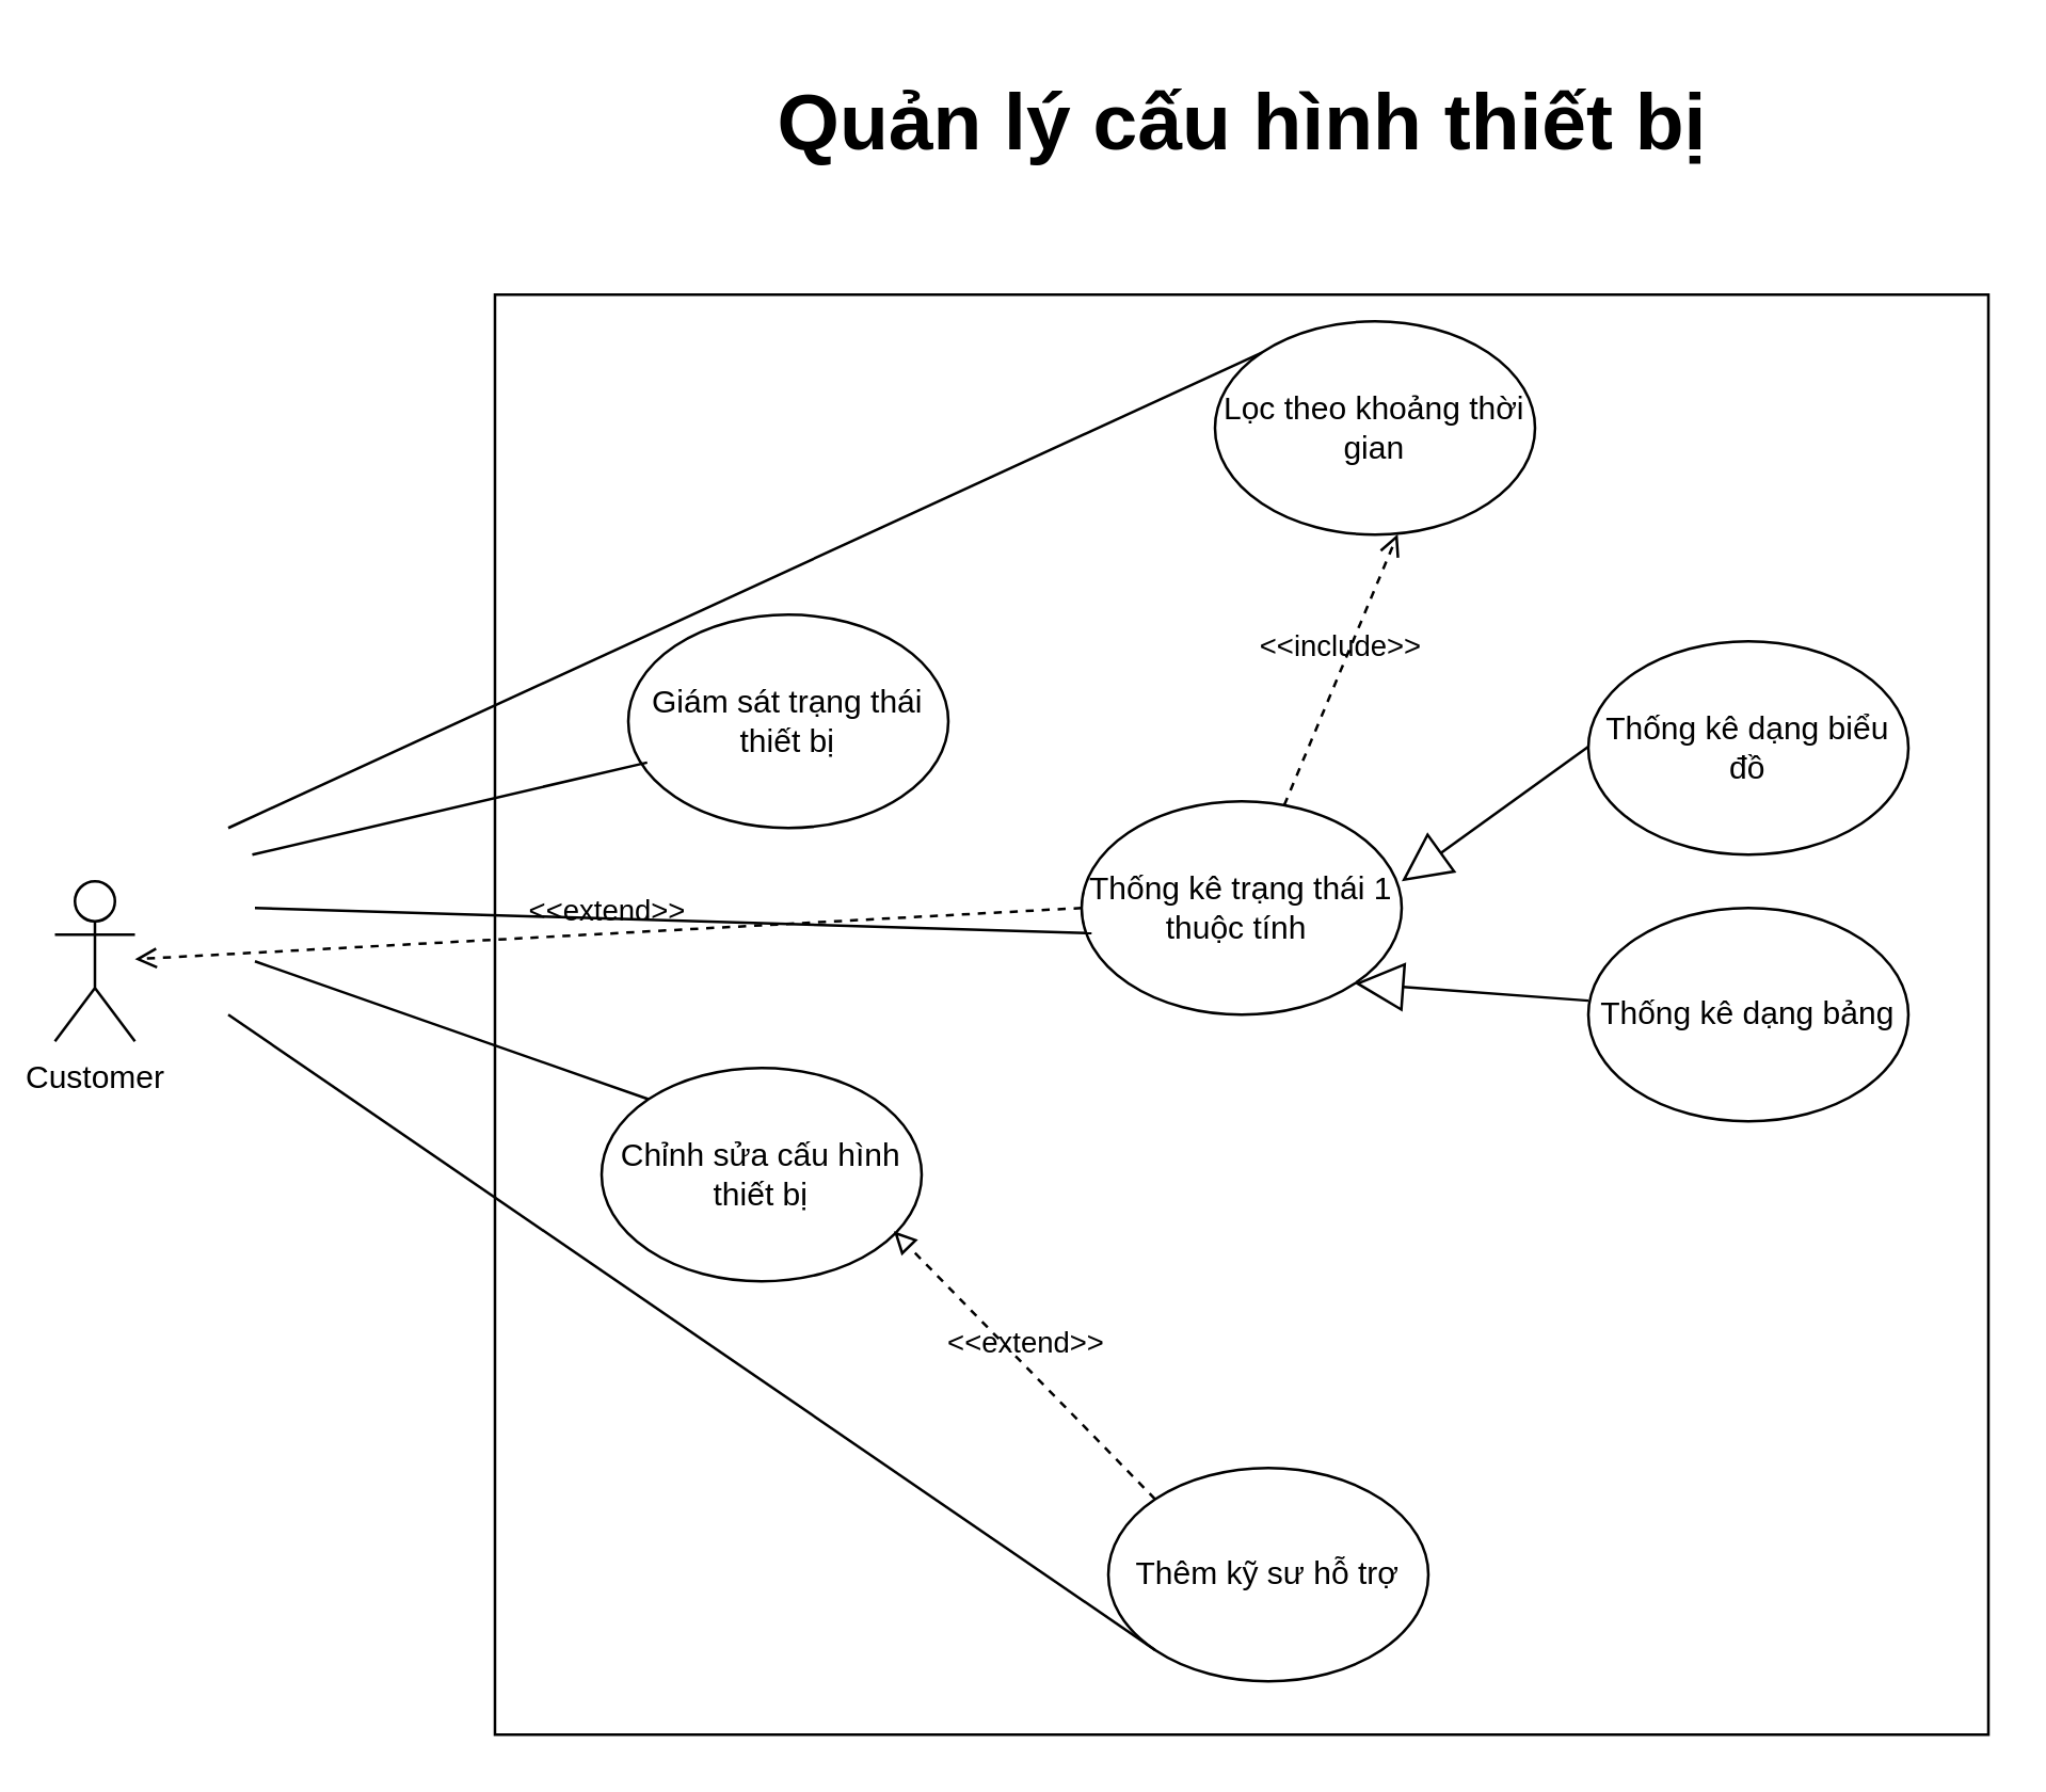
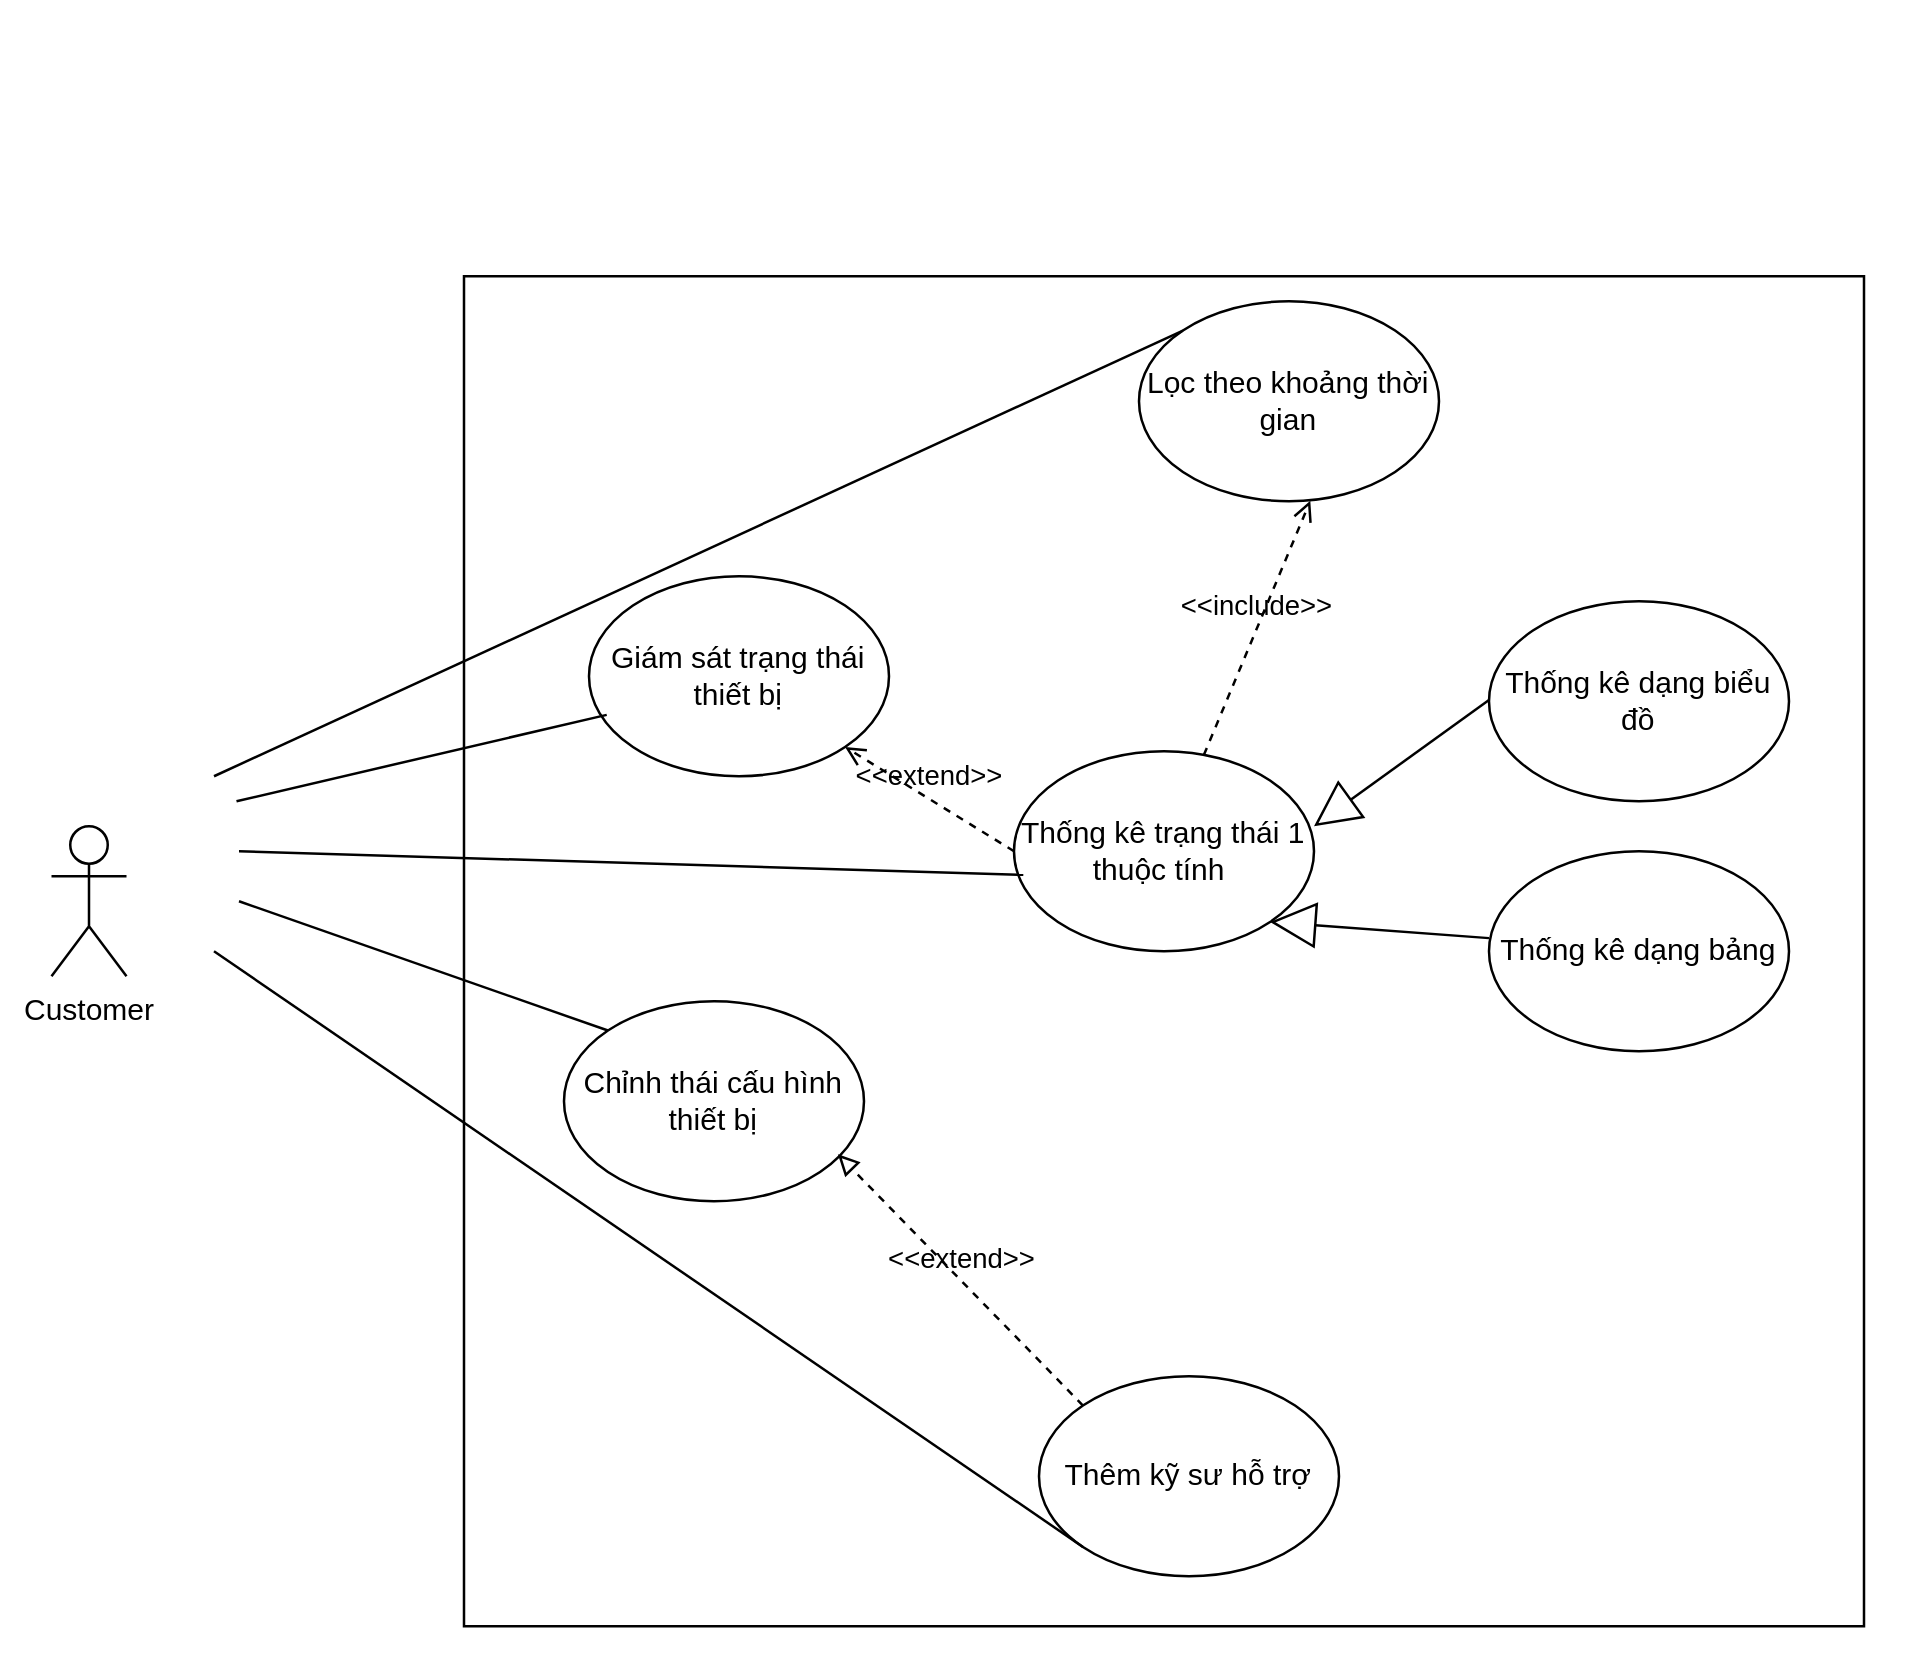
  <mxCell id="0" />
  <mxCell id="1" parent="0" />
  <mxCell id="2" value="" style="rounded=0;whiteSpace=wrap;html=1;fillColor=none;" parent="1" vertex="1"><mxGeometry x="185" y="110" width="560" height="540" as="geometry" /></mxCell>
  <mxCell id="3" value="Customer" style="shape=umlActor;verticalLabelPosition=bottom;verticalAlign=top;html=1;outlineConnect=0;" parent="1" vertex="1"><mxGeometry x="20" y="330" width="30" height="60" as="geometry" /></mxCell>
  <mxCell id="4" value="Giám sát trạng thái thiết bị" style="ellipse;whiteSpace=wrap;html=1;" parent="1" vertex="1"><mxGeometry x="235" y="230" width="120" height="80" as="geometry" /></mxCell>
  <mxCell id="5" value="Lọc theo khoảng thời gian" style="ellipse;whiteSpace=wrap;html=1;" parent="1" vertex="1"><mxGeometry x="455" y="120" width="120" height="80" as="geometry" /></mxCell>
  <mxCell id="6" value="Thống kê trạng thái 1 thuộc tính&amp;nbsp;" style="ellipse;whiteSpace=wrap;html=1;" parent="1" vertex="1"><mxGeometry x="405" y="300" width="120" height="80" as="geometry" /></mxCell>
  <mxCell id="7" value="Thống kê dạng biểu đồ" style="ellipse;whiteSpace=wrap;html=1;" parent="1" vertex="1"><mxGeometry x="595" y="240" width="120" height="80" as="geometry" /></mxCell>
  <mxCell id="8" value="Thống kê dạng bảng" style="ellipse;whiteSpace=wrap;html=1;" parent="1" vertex="1"><mxGeometry x="595" y="340" width="120" height="80" as="geometry" /></mxCell>
- <mxCell id="9" value="Chỉnh sửa cấu hình thiết bị" style="ellipse;whiteSpace=wrap;html=1;" parent="1" vertex="1"><mxGeometry x="225" y="400" width="120" height="80" as="geometry" /></mxCell>
+ <mxCell id="9" value="Chỉnh thái cấu hình thiết bị" style="ellipse;whiteSpace=wrap;html=1;" parent="1" vertex="1"><mxGeometry x="225" y="400" width="120" height="80" as="geometry" /></mxCell>
  <mxCell id="10" value="Thêm kỹ sư hỗ trợ" style="ellipse;whiteSpace=wrap;html=1;" parent="1" vertex="1"><mxGeometry x="415" y="550" width="120" height="80" as="geometry" /></mxCell>
  <mxCell id="11" value="&amp;lt;&amp;lt;extend&amp;gt;&amp;gt;" style="html=1;verticalAlign=bottom;labelBackgroundColor=none;endArrow=block;endFill=0;dashed=1;rounded=0;exitX=0;exitY=0;exitDx=0;exitDy=0;entryX=0.913;entryY=0.765;entryDx=0;entryDy=0;entryPerimeter=0;" parent="1" source="10" target="9" edge="1"><mxGeometry width="160" relative="1" as="geometry"><mxPoint x="380.21" y="520" as="sourcePoint" /><mxPoint x="359.793" y="590" as="targetPoint" /></mxGeometry></mxCell>
- <mxCell id="12" value="&amp;lt;&amp;lt;extend&amp;gt;&amp;gt;" style="html=1;verticalAlign=bottom;labelBackgroundColor=none;endArrow=open;endFill=0;dashed=1;rounded=0;exitX=0;exitY=0.5;exitDx=0;exitDy=0;" parent="1" source="6" target="3" edge="1"><mxGeometry width="160" relative="1" as="geometry"><mxPoint x="305" y="379.5" as="sourcePoint" /><mxPoint x="465" y="379.5" as="targetPoint" /></mxGeometry></mxCell>
+ <mxCell id="12" value="&amp;lt;&amp;lt;extend&amp;gt;&amp;gt;" style="html=1;verticalAlign=bottom;labelBackgroundColor=none;endArrow=open;endFill=0;dashed=1;rounded=0;exitX=0;exitY=0.5;exitDx=0;exitDy=0;entryX=1;entryY=1;entryDx=0;entryDy=0;" parent="1" source="6" target="4" edge="1"><mxGeometry width="160" relative="1" as="geometry"><mxPoint x="305" y="379.5" as="sourcePoint" /><mxPoint x="465" y="379.5" as="targetPoint" /></mxGeometry></mxCell>
  <mxCell id="13" value="" style="endArrow=block;endSize=16;endFill=0;html=1;rounded=0;entryX=1;entryY=0.375;entryDx=0;entryDy=0;entryPerimeter=0;" parent="1" target="6" edge="1"><mxGeometry width="160" relative="1" as="geometry"><mxPoint x="595" y="279.5" as="sourcePoint" /><mxPoint x="755" y="279.5" as="targetPoint" /></mxGeometry></mxCell>
  <mxCell id="14" value="" style="endArrow=block;endSize=16;endFill=0;html=1;rounded=0;entryX=1;entryY=1;entryDx=0;entryDy=0;" parent="1" target="6" edge="1"><mxGeometry width="160" relative="1" as="geometry"><mxPoint x="595" y="374.75" as="sourcePoint" /><mxPoint x="525" y="385.25" as="targetPoint" /></mxGeometry></mxCell>
  <mxCell id="15" value="" style="endArrow=none;html=1;rounded=0;entryX=0.059;entryY=0.693;entryDx=0;entryDy=0;entryPerimeter=0;" parent="1" target="4" edge="1"><mxGeometry width="50" height="50" relative="1" as="geometry"><mxPoint x="94" y="320" as="sourcePoint" /><mxPoint x="225" y="290" as="targetPoint" /></mxGeometry></mxCell>
  <mxCell id="16" value="" style="endArrow=none;html=1;rounded=0;entryX=0;entryY=0;entryDx=0;entryDy=0;" parent="1" target="9" edge="1"><mxGeometry width="50" height="50" relative="1" as="geometry"><mxPoint x="95" y="360" as="sourcePoint" /><mxPoint x="175" y="330" as="targetPoint" /></mxGeometry></mxCell>
  <mxCell id="17" value="" style="endArrow=none;html=1;rounded=0;entryX=0;entryY=0;entryDx=0;entryDy=0;" parent="1" target="5" edge="1"><mxGeometry width="50" height="50" relative="1" as="geometry"><mxPoint x="85" y="310" as="sourcePoint" /><mxPoint x="502.574" y="109.996" as="targetPoint" /></mxGeometry></mxCell>
  <mxCell id="18" value="" style="endArrow=none;html=1;rounded=0;entryX=0;entryY=1;entryDx=0;entryDy=0;" parent="1" target="10" edge="1"><mxGeometry width="50" height="50" relative="1" as="geometry"><mxPoint x="85" y="380" as="sourcePoint" /><mxPoint x="125" y="480" as="targetPoint" /></mxGeometry></mxCell>
  <mxCell id="19" value="&amp;lt;&amp;lt;include&amp;gt;&amp;gt;" style="html=1;verticalAlign=bottom;labelBackgroundColor=none;endArrow=open;endFill=0;dashed=1;rounded=0;entryX=0.571;entryY=0.998;entryDx=0;entryDy=0;entryPerimeter=0;" parent="1" source="6" target="5" edge="1"><mxGeometry width="160" relative="1" as="geometry"><mxPoint x="420" y="214" as="sourcePoint" /><mxPoint x="525" y="210" as="targetPoint" /></mxGeometry></mxCell>
  <mxCell id="20" value="" style="endArrow=none;html=1;rounded=0;entryX=0.031;entryY=0.618;entryDx=0;entryDy=0;entryPerimeter=0;" parent="1" target="6" edge="1"><mxGeometry width="50" height="50" relative="1" as="geometry"><mxPoint x="95" y="340" as="sourcePoint" /><mxPoint x="145" y="290" as="targetPoint" /></mxGeometry></mxCell>
- <mxCell id="21" value="&lt;font style=&quot;font-size: 30px;&quot;&gt;&lt;b&gt;Quản lý cấu hình thiết bị&lt;/b&gt;&lt;/font&gt;" style="text;html=1;align=center;verticalAlign=middle;resizable=0;points=[];autosize=1;strokeColor=none;fillColor=none;" parent="1" vertex="1"><mxGeometry x="280" y="20" width="370" height="50" as="geometry" /></mxCell>
